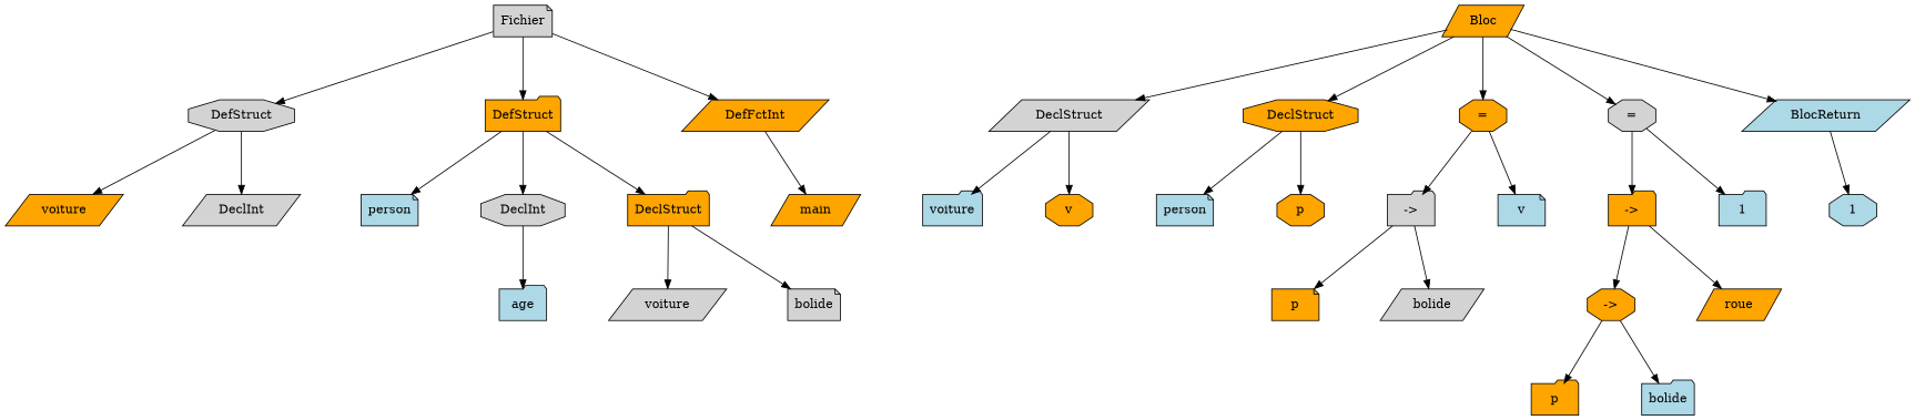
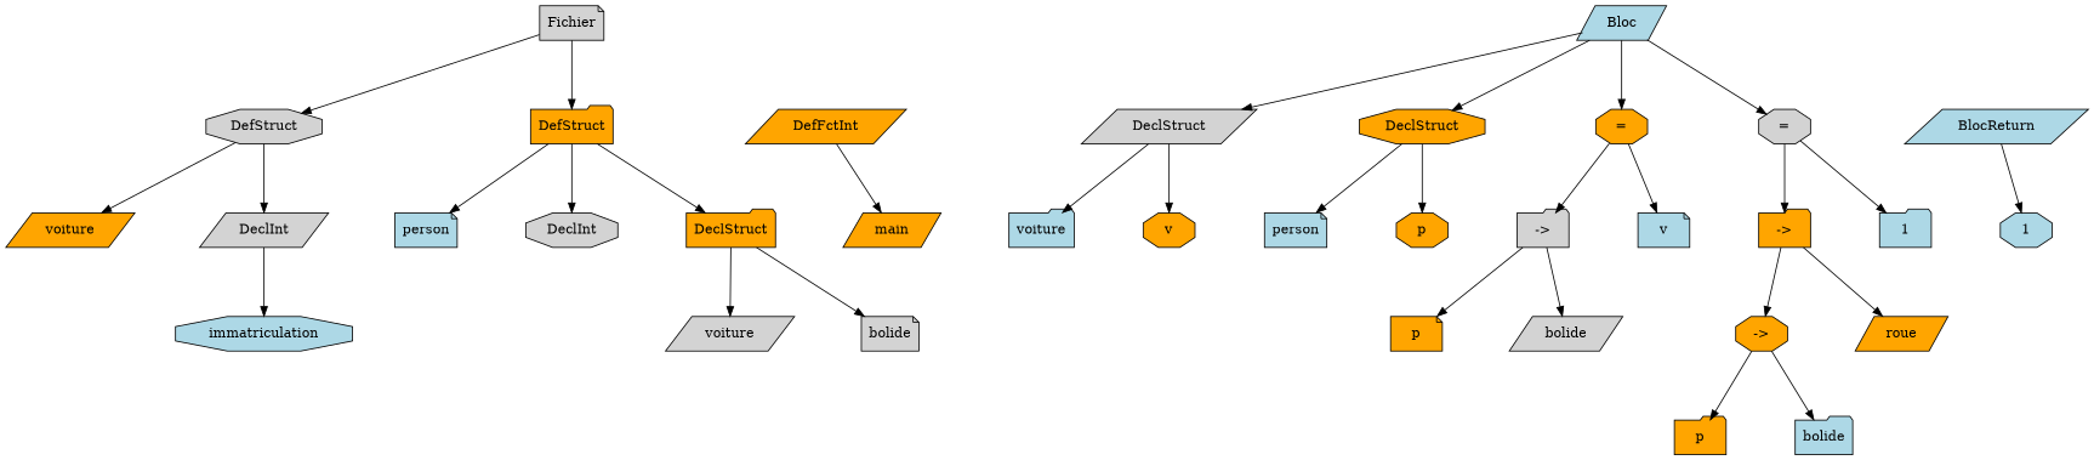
  digraph {
    nodesep=1
    ranksep=1
    node [fillcolor=orange shape=octagon style=filled]
    n1 [fillcolor=lightgrey label=Fichier shape=note]
    n2 [fillcolor=lightgrey label=DefStruct]
    n3 [label=DefStruct shape=folder]
    n4 [label=DefFctInt shape=parallelogram]
    n5 [label=voiture shape=parallelogram]
    n6 [fillcolor=lightgrey label=DeclInt shape=parallelogram]
    n7 [fillcolor=lightblue label=person shape=note]
    n8 [fillcolor=lightgrey label=DeclInt]
    n9 [label=DeclStruct shape=folder]
    n10 [label=main shape=parallelogram]
-   n12 [fillcolor=lightblue label=age shape=folder]
+   n11 [fillcolor=lightblue label=immatriculation]
    n13 [fillcolor=lightgrey label=voiture shape=parallelogram]
    n14 [fillcolor=lightgrey label=bolide shape=note]
-   n15 [label=Bloc shape=parallelogram]
+   n15 [fillcolor=lightblue label=Bloc shape=parallelogram]
    n16 [fillcolor=lightgrey label=DeclStruct shape=parallelogram]
    n17 [label=DeclStruct]
    n18 [label="="]
    n19 [fillcolor=lightgrey label="="]
    n20 [fillcolor=lightblue label=BlocReturn shape=parallelogram]
    n21 [fillcolor=lightblue label=voiture shape=folder]
    n22 [label=v]
    n23 [fillcolor=lightblue label=person shape=note]
    n24 [label=p]
    n25 [fillcolor=lightgrey label="->" shape=folder]
    n26 [fillcolor=lightblue label=v shape=note]
    n27 [label="->" shape=folder]
    n28 [fillcolor=lightblue label=1 shape=folder]
    n29 [fillcolor=lightblue label=1]
    n30 [label=p shape=note]
    n31 [fillcolor=lightgrey label=bolide shape=parallelogram]
    n32 [label="->"]
    n33 [label=roue shape=parallelogram]
    n34 [label=p shape=folder]
    n35 [fillcolor=lightblue label=bolide shape=folder]
    n1 -> n2
    n1 -> n3
-   n1 -> n4
    n2 -> n5
    n2 -> n6
    n3 -> n7
    n3 -> n8
    n3 -> n9
    n4 -> n10
-   n8 -> n12
+   n6 -> n11
    n9 -> n13
    n9 -> n14
    n15 -> n16
    n15 -> n17
    n15 -> n18
    n15 -> n19
-   n15 -> n20
    n16 -> n21
    n16 -> n22
    n17 -> n23
    n17 -> n24
    n18 -> n25
    n18 -> n26
    n19 -> n27
    n19 -> n28
    n20 -> n29
    n25 -> n30
    n25 -> n31
    n27 -> n32
    n27 -> n33
    n32 -> n34
    n32 -> n35
  }
